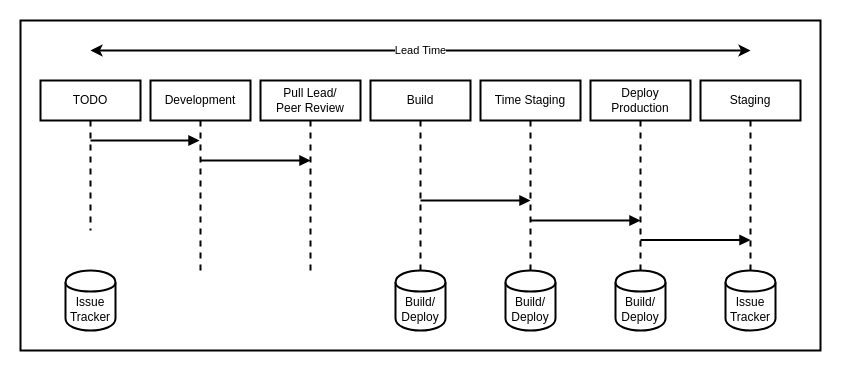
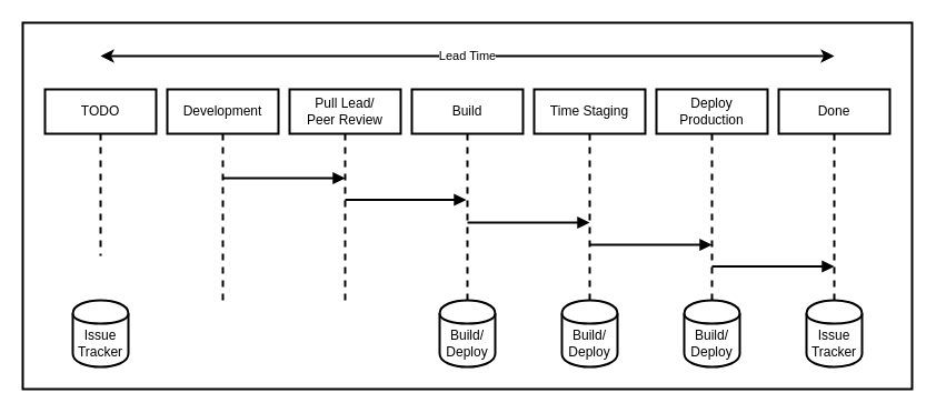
  <mxCell id="0" />
  <mxCell id="1" parent="0" />
  <mxCell id="2" value="" style="rounded=0;whiteSpace=wrap;html=1;strokeWidth=2;" vertex="1" parent="1"><mxGeometry x="20" y="20" width="800" height="330" as="geometry" /></mxCell>
  <mxCell id="3" value="Build/&lt;br&gt;Deploy&lt;br&gt;" style="shape=cylinder;whiteSpace=wrap;html=1;boundedLbl=1;backgroundOutline=1;strokeWidth=2;" vertex="1" parent="1"><mxGeometry x="395" y="270" width="50" height="60" as="geometry" /></mxCell>
  <mxCell id="4" value="TODO" style="shape=umlLifeline;perimeter=lifelinePerimeter;whiteSpace=wrap;html=1;container=1;collapsible=0;recursiveResize=0;outlineConnect=0;strokeWidth=2;" vertex="1" parent="1"><mxGeometry x="40" y="80" width="100" height="150" as="geometry" /></mxCell>
  <mxCell id="5" value="Development" style="shape=umlLifeline;perimeter=lifelinePerimeter;whiteSpace=wrap;html=1;container=1;collapsible=0;recursiveResize=0;outlineConnect=0;strokeWidth=2;" vertex="1" parent="1"><mxGeometry x="150" y="80" width="100" height="190" as="geometry" /></mxCell>
  <mxCell id="6" value="Pull Lead/&lt;br&gt;Peer Review&lt;br&gt;" style="shape=umlLifeline;perimeter=lifelinePerimeter;whiteSpace=wrap;html=1;container=1;collapsible=0;recursiveResize=0;outlineConnect=0;strokeWidth=2;" vertex="1" parent="1"><mxGeometry x="260" y="80" width="100" height="190" as="geometry" /></mxCell>
  <mxCell id="7" value="Build&lt;br&gt;" style="shape=umlLifeline;perimeter=lifelinePerimeter;whiteSpace=wrap;html=1;container=1;collapsible=0;recursiveResize=0;outlineConnect=0;strokeWidth=2;" vertex="1" parent="1"><mxGeometry x="370" y="80" width="100" height="190" as="geometry" /></mxCell>
  <mxCell id="8" value="Time Staging&lt;br&gt;" style="shape=umlLifeline;perimeter=lifelinePerimeter;whiteSpace=wrap;html=1;container=1;collapsible=0;recursiveResize=0;outlineConnect=0;strokeWidth=2;" vertex="1" parent="1"><mxGeometry x="480" y="80" width="100" height="190" as="geometry" /></mxCell>
  <mxCell id="9" value="Deploy Production&lt;br&gt;" style="shape=umlLifeline;perimeter=lifelinePerimeter;whiteSpace=wrap;html=1;container=1;collapsible=0;recursiveResize=0;outlineConnect=0;strokeWidth=2;" vertex="1" parent="1"><mxGeometry x="590" y="80" width="100" height="190" as="geometry" /></mxCell>
- <mxCell id="10" value="Staging&lt;br&gt;" style="shape=umlLifeline;perimeter=lifelinePerimeter;whiteSpace=wrap;html=1;container=1;collapsible=0;recursiveResize=0;outlineConnect=0;strokeWidth=2;" vertex="1" parent="1"><mxGeometry x="700" y="80" width="100" height="190" as="geometry" /></mxCell>
+ <mxCell id="10" value="Done&lt;br&gt;" style="shape=umlLifeline;perimeter=lifelinePerimeter;whiteSpace=wrap;html=1;container=1;collapsible=0;recursiveResize=0;outlineConnect=0;strokeWidth=2;" vertex="1" parent="1"><mxGeometry x="700" y="80" width="100" height="190" as="geometry" /></mxCell>
  <mxCell id="11" value="Lead Time" style="endArrow=classic;startArrow=classic;html=1;strokeWidth=2;" edge="1" parent="1"><mxGeometry width="50" height="50" relative="1" as="geometry"><mxPoint x="90" y="50" as="sourcePoint" /><mxPoint x="750" y="50" as="targetPoint" /></mxGeometry></mxCell>
- <mxCell id="12" value="" style="endArrow=block;endFill=1;endSize=6;html=1;strokeWidth=2;" edge="1" parent="1" source="4" target="5"><mxGeometry width="100" relative="1" as="geometry"><mxPoint x="-30" y="410" as="sourcePoint" /><mxPoint x="190" y="140" as="targetPoint" /><Array as="points"><mxPoint x="140" y="140" /></Array></mxGeometry></mxCell>
  <mxCell id="13" value="" style="endArrow=block;endFill=1;endSize=6;html=1;strokeWidth=2;" edge="1" parent="1"><mxGeometry width="100" relative="1" as="geometry"><mxPoint x="200" y="160" as="sourcePoint" /><mxPoint x="310" y="160" as="targetPoint" /><Array as="points"><mxPoint x="250.5" y="160" /></Array></mxGeometry></mxCell>
+ <mxCell id="14" value="" style="endArrow=block;endFill=1;endSize=6;html=1;strokeWidth=2;" edge="1" parent="1" source="6" target="7"><mxGeometry width="100" relative="1" as="geometry"><mxPoint x="315" y="179.5" as="sourcePoint" /><mxPoint x="415" y="180" as="targetPoint" /><Array as="points"><mxPoint x="365.5" y="179.5" /></Array></mxGeometry></mxCell>
  <mxCell id="15" value="" style="endArrow=block;endFill=1;endSize=6;html=1;strokeWidth=2;" edge="1" parent="1"><mxGeometry width="100" relative="1" as="geometry"><mxPoint x="420" y="200" as="sourcePoint" /><mxPoint x="530" y="200" as="targetPoint" /><Array as="points" /></mxGeometry></mxCell>
  <mxCell id="16" value="" style="endArrow=block;endFill=1;endSize=6;html=1;strokeWidth=2;" edge="1" parent="1"><mxGeometry width="100" relative="1" as="geometry"><mxPoint x="530" y="220" as="sourcePoint" /><mxPoint x="640" y="220" as="targetPoint" /><Array as="points"><mxPoint x="586" y="220" /></Array></mxGeometry></mxCell>
  <mxCell id="17" value="" style="endArrow=block;endFill=1;endSize=6;html=1;strokeWidth=2;" edge="1" parent="1"><mxGeometry width="100" relative="1" as="geometry"><mxPoint x="640" y="239.5" as="sourcePoint" /><mxPoint x="750" y="239.5" as="targetPoint" /><Array as="points"><mxPoint x="696" y="239.5" /></Array></mxGeometry></mxCell>
  <mxCell id="18" value="Build/&lt;br&gt;Deploy&lt;br&gt;" style="shape=cylinder;whiteSpace=wrap;html=1;boundedLbl=1;backgroundOutline=1;strokeWidth=2;" vertex="1" parent="1"><mxGeometry x="505" y="270" width="50" height="60" as="geometry" /></mxCell>
  <mxCell id="19" value="Build/&lt;br&gt;Deploy&lt;br&gt;" style="shape=cylinder;whiteSpace=wrap;html=1;boundedLbl=1;backgroundOutline=1;strokeWidth=2;" vertex="1" parent="1"><mxGeometry x="615" y="270" width="50" height="60" as="geometry" /></mxCell>
  <mxCell id="20" value="Issue Tracker" style="shape=cylinder;whiteSpace=wrap;html=1;boundedLbl=1;backgroundOutline=1;strokeWidth=2;" vertex="1" parent="1"><mxGeometry x="65" y="270" width="50" height="60" as="geometry" /></mxCell>
  <mxCell id="21" value="Issue Tracker" style="shape=cylinder;whiteSpace=wrap;html=1;boundedLbl=1;backgroundOutline=1;strokeWidth=2;" vertex="1" parent="1"><mxGeometry x="725" y="270" width="50" height="60" as="geometry" /></mxCell>
